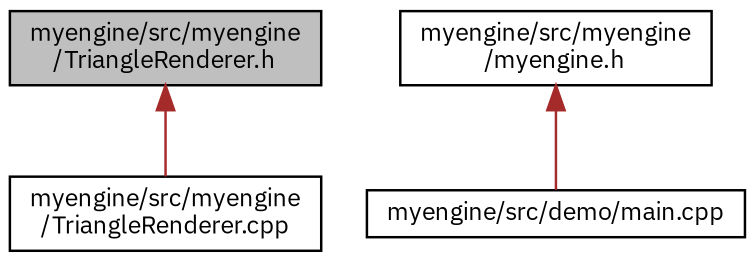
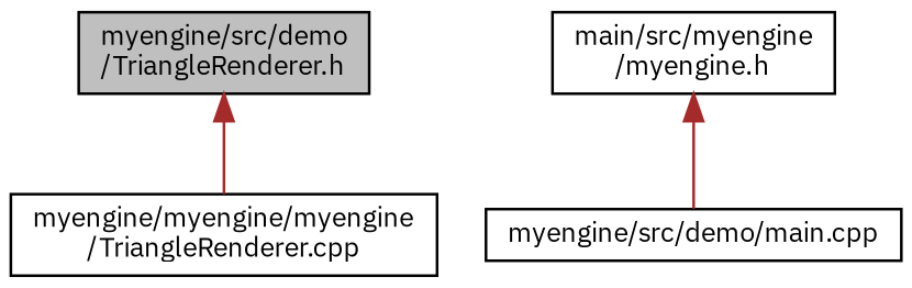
  digraph {
    fontname="IBM Plex Sans"
    node [color=black fillcolor=white fontname="IBM Plex Sans" fontsize=10 shape=record style=filled]
    edge [color=brown dir=back fontname="IBM Plex Sans" fontsize=10 labelfontname=Helvetica labelfontsize=10 style=solid]
-   n1 [fillcolor=grey75 fontcolor=black height=0.2 label="myengine/src/myengine\l/TriangleRenderer.h" width=0.4]
-   n2 [height=0.2 label="myengine/src/myengine\l/TriangleRenderer.cpp" width=0.4]
-   n3 [height=0.2 label="myengine/src/myengine\l/myengine.h" width=0.4]
+   n1 [fillcolor=grey75 fontcolor=black height=0.2 label="myengine/src/demo\l/TriangleRenderer.h" width=0.4]
+   n2 [height=0.2 label="myengine/myengine/myengine\l/TriangleRenderer.cpp" width=0.4]
+   n3 [height=0.2 label="main/src/myengine\l/myengine.h" width=0.4]
    n4 [height=0.2 label="myengine/src/demo/main.cpp" width=0.4]
    n1 -> n2
    n3 -> n4
  }
